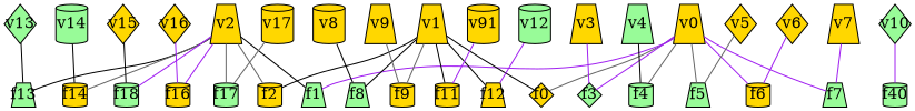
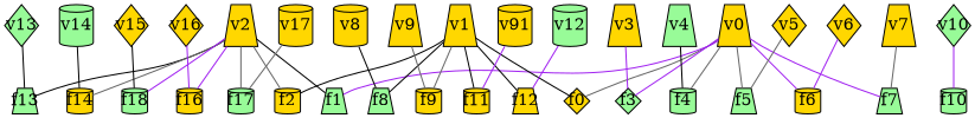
  graph {
    node [fillcolor=gold fixedsize=true shape=cylinder style=filled]
    edge [color=purple]
    v0 [shape=trapezium width=0.4]
    f0 [height=0.3 shape=diamond width=0.3]
    f1 [fillcolor=palegreen height=0.3 shape=trapezium width=0.3]
    f3 [fillcolor=palegreen height=0.3 shape=diamond width=0.3]
    f4 [fillcolor=palegreen height=0.3 width=0.3]
    f5 [fillcolor=palegreen height=0.3 shape=trapezium width=0.3]
    f6 [height=0.3 width=0.3]
    f7 [fillcolor=palegreen height=0.3 shape=trapezium width=0.3]
    v1 [shape=trapezium width=0.4]
    f2 [height=0.3 width=0.3]
    f8 [fillcolor=palegreen height=0.3 shape=trapezium width=0.3]
    f9 [height=0.3 width=0.3]
    f11 [height=0.3 width=0.3]
    f12 [height=0.3 shape=trapezium width=0.3]
-   f10 [fillcolor=palegreen height=0.3 width=0.3 label=f40]
+   f10 [fillcolor=palegreen height=0.3 width=0.3]
    v2 [shape=trapezium width=0.4]
    f13 [fillcolor=palegreen height=0.3 shape=trapezium width=0.3]
    f14 [height=0.3 width=0.3]
    n19 [fillcolor=palegreen height=0.3 label=f18 width=0.3]
    f16 [height=0.3 width=0.3]
    f17 [fillcolor=palegreen height=0.3 width=0.3]
    v3 [shape=trapezium width=0.4]
    v4 [fillcolor=palegreen shape=trapezium width=0.4]
    v5 [shape=diamond width=0.4]
    v6 [shape=diamond width=0.4]
    v7 [shape=trapezium width=0.4]
    v8 [width=0.4]
    v9 [shape=trapezium width=0.4]
    v10 [fillcolor=palegreen shape=diamond width=0.4]
    n30 [label=v91 width=0.4]
    v12 [fillcolor=palegreen width=0.4]
    v13 [fillcolor=palegreen shape=diamond width=0.4]
    v14 [fillcolor=palegreen width=0.4]
    v15 [shape=diamond width=0.4]
    v16 [shape=diamond width=0.4]
    v17 [width=0.4]
    v0 -- f0 [color=gray40]
    v0 -- f1
    v0 -- f3
    v0 -- f4 [color=gray40]
    v0 -- f5 [color=gray40]
    v0 -- f6
    v0 -- f7
    v1 -- f0 [color=black]
    v1 -- f2 [color=black]
    v1 -- f8 [color=black]
    v1 -- f9 [color=gray40]
    v1 -- f11 [color=black]
    v1 -- f12 [color=black]
    v2 -- f1 [color=black]
    v2 -- f2 [color=gray40]
    v2 -- f13 [color=black]
    v2 -- f14 [color=gray40]
    v2 -- n19
    v2 -- f16
    v2 -- f17 [color=gray40]
    v3 -- f3
    v4 -- f4 [color=black]
    v5 -- f5 [color=gray40]
    v6 -- f6
-   v7 -- f7
+   v7 -- f7 [color=gray40]
    v8 -- f8 [color=black]
    v9 -- f9 [color=gray40]
    v10 -- f10
    n30 -- f11
    v12 -- f12
    v13 -- f13 [color=black]
    v14 -- f14 [color=black]
    v15 -- n19 [color=black]
    v16 -- f16
    v17 -- f17 [color=gray40]
  }
